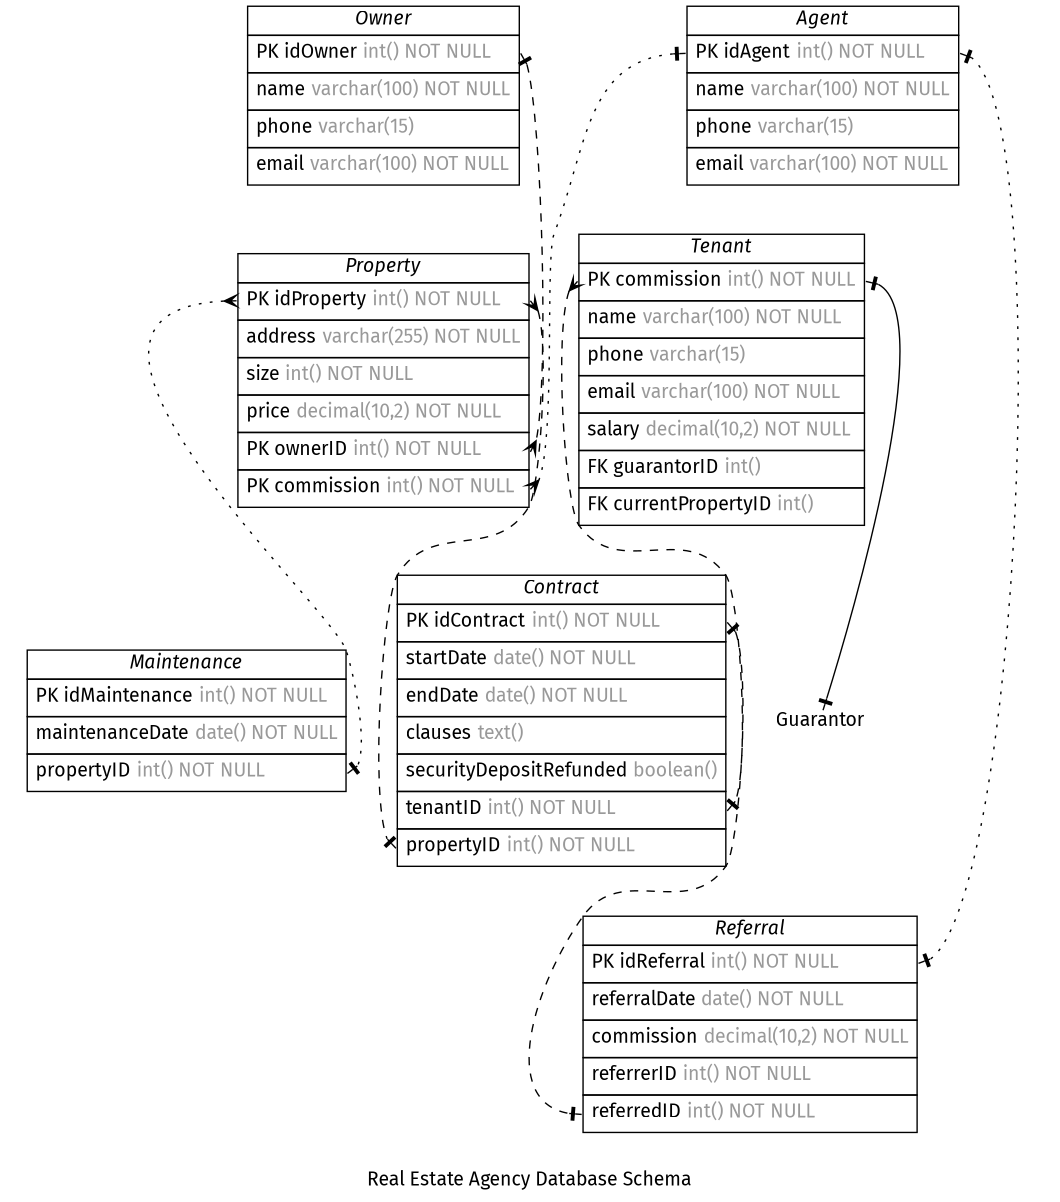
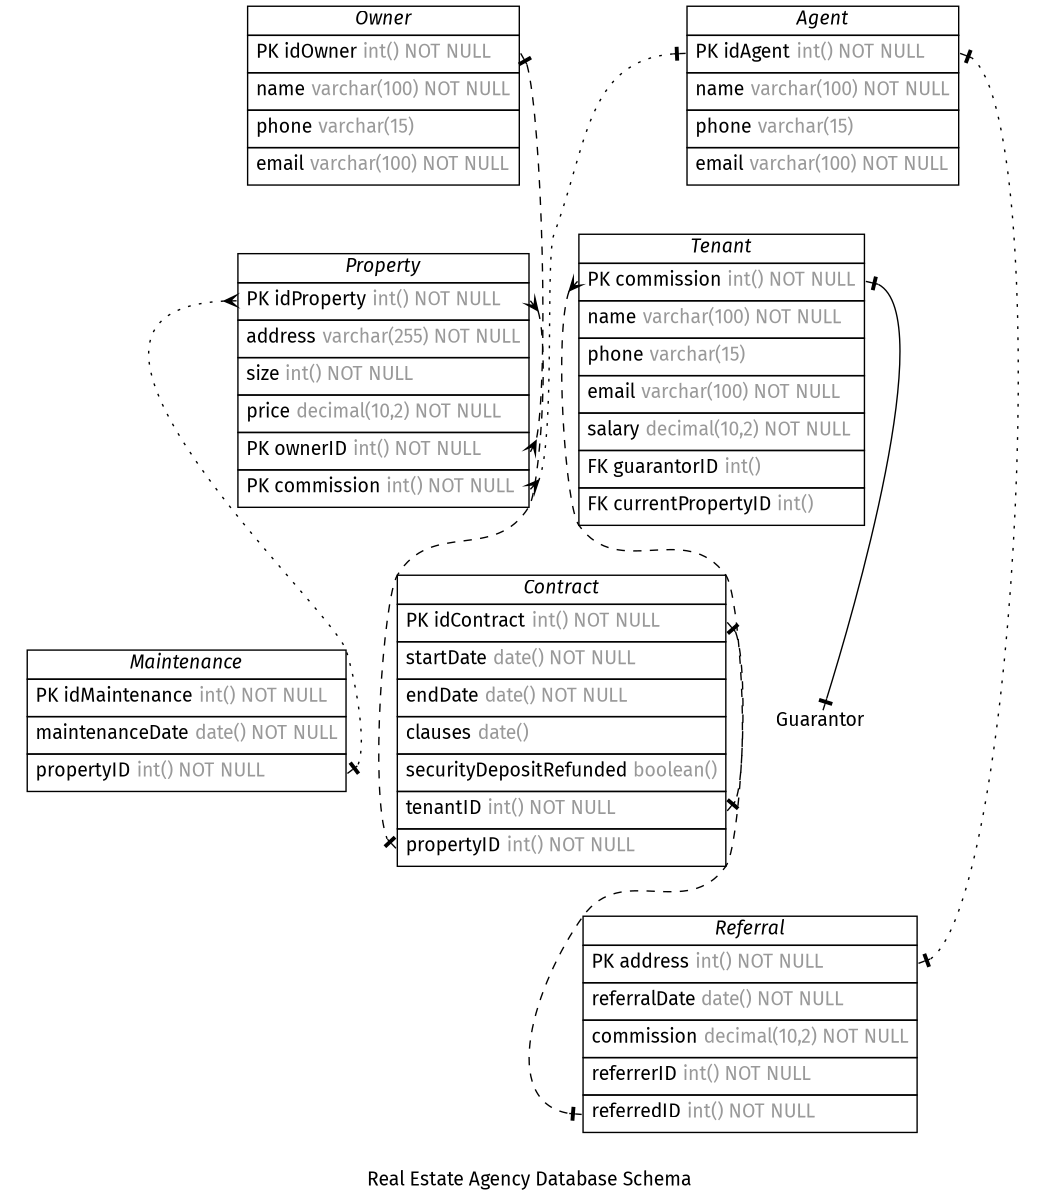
  digraph {
    concentrate=true
    fontname="Fira Sans"
    label="Real Estate Agency Database Schema"
    nodesep=0.5
    rankdir=TB
    splines=spline
    node [fontname="Fira Sans" shape=plain]
    edge [arrowhead=noneotee arrowsize=0.9 arrowtail=noneotee dir=both fontname="Fira Sans" fontsize=12 headport=propertyID labelangle=32 labeldistance=1.8 penwidth=1.0 style=dashed tailport=idProperty]
    n1 [label=<         <table border="0" cellborder="1" cellspacing="0" >         <tr><td><i>Agent</i></td></tr>         <tr><td port="idAgent" align="left" cellpadding="5">PK idAgent <font color="grey60">int() NOT NULL</font></td></tr>         <tr><td port="name" align="left" cellpadding="5">name <font color="grey60">varchar(100) NOT NULL</font></td></tr>         <tr><td port="phone" align="left" cellpadding="5">phone <font color="grey60">varchar(15)</font></td></tr>         <tr><td port="email" align="left" cellpadding="5">email <font color="grey60">varchar(100) NOT NULL</font></td></tr>     </table>>]
    n2 [label=<         <table border="0" cellborder="1" cellspacing="0" >         <tr><td><i>Property</i></td></tr>         <tr><td port="idProperty" align="left" cellpadding="5">PK idProperty <font color="grey60">int() NOT NULL</font></td></tr>         <tr><td port="address" align="left" cellpadding="5">address <font color="grey60">varchar(255) NOT NULL</font></td></tr>         <tr><td port="size" align="left" cellpadding="5">size <font color="grey60">int() NOT NULL</font></td></tr>         <tr><td port="price" align="left" cellpadding="5">price <font color="grey60">decimal(10,2) NOT NULL</font></td></tr>         <tr><td port="ownerID" align="left" cellpadding="5">PK ownerID <font color="grey60">int() NOT NULL</font></td></tr>         <tr><td port="agentID" align="left" cellpadding="5">PK commission <font color="grey60">int() NOT NULL</font></td></tr>     </table>>]
-   n3 [label=<         <table border="0" cellborder="1" cellspacing="0" >         <tr><td><i>Contract</i></td></tr>         <tr><td port="idContract" align="left" cellpadding="5">PK idContract <font color="grey60">int() NOT NULL</font></td></tr>         <tr><td port="startDate" align="left" cellpadding="5">startDate <font color="grey60">date() NOT NULL</font></td></tr>         <tr><td port="endDate" align="left" cellpadding="5">endDate <font color="grey60">date() NOT NULL</font></td></tr>         <tr><td port="clauses" align="left" cellpadding="5">clauses <font color="grey60">text()</font></td></tr>         <tr><td port="securityDepositRefunded" align="left" cellpadding="5">securityDepositRefunded <font color="grey60">boolean()</font></td></tr>         <tr><td port="tenantID" align="left" cellpadding="5">tenantID <font color="grey60">int() NOT NULL</font></td></tr>         <tr><td port="propertyID" align="left" cellpadding="5">propertyID <font color="grey60">int() NOT NULL</font></td></tr>     </table>>]
+   n3 [label=<         <table border="0" cellborder="1" cellspacing="0" >         <tr><td><i>Contract</i></td></tr>         <tr><td port="idContract" align="left" cellpadding="5">PK idContract <font color="grey60">int() NOT NULL</font></td></tr>         <tr><td port="startDate" align="left" cellpadding="5">startDate <font color="grey60">date() NOT NULL</font></td></tr>         <tr><td port="endDate" align="left" cellpadding="5">endDate <font color="grey60">date() NOT NULL</font></td></tr>         <tr><td port="clauses" align="left" cellpadding="5">clauses <font color="grey60">date()</font></td></tr>         <tr><td port="securityDepositRefunded" align="left" cellpadding="5">securityDepositRefunded <font color="grey60">boolean()</font></td></tr>         <tr><td port="tenantID" align="left" cellpadding="5">tenantID <font color="grey60">int() NOT NULL</font></td></tr>         <tr><td port="propertyID" align="left" cellpadding="5">propertyID <font color="grey60">int() NOT NULL</font></td></tr>     </table>>]
    n4 [label=<         <table border="0" cellborder="1" cellspacing="0" >         <tr><td><i>Maintenance</i></td></tr>         <tr><td port="idMaintenance" align="left" cellpadding="5">PK idMaintenance <font color="grey60">int() NOT NULL</font></td></tr>         <tr><td port="maintenanceDate" align="left" cellpadding="5">maintenanceDate <font color="grey60">date() NOT NULL</font></td></tr>         <tr><td port="propertyID" align="left" cellpadding="5">propertyID <font color="grey60">int() NOT NULL</font></td></tr>     </table>>]
    n5 [label=<         <table border="0" cellborder="1" cellspacing="0" >         <tr><td><i>Tenant</i></td></tr>         <tr><td port="idTenant" align="left" cellpadding="5">PK commission <font color="grey60">int() NOT NULL</font></td></tr>         <tr><td port="name" align="left" cellpadding="5">name <font color="grey60">varchar(100) NOT NULL</font></td></tr>         <tr><td port="phone" align="left" cellpadding="5">phone <font color="grey60">varchar(15)</font></td></tr>         <tr><td port="email" align="left" cellpadding="5">email <font color="grey60">varchar(100) NOT NULL</font></td></tr>         <tr><td port="salary" align="left" cellpadding="5">salary <font color="grey60">decimal(10,2) NOT NULL</font></td></tr>         <tr><td port="guarantorID" align="left" cellpadding="5">FK guarantorID <font color="grey60">int()</font></td></tr>         <tr><td port="currentPropertyID" align="left" cellpadding="5">FK currentPropertyID <font color="grey60">int()</font></td></tr>     </table>>]
    Guarantor
-   n7 [label=<         <table border="0" cellborder="1" cellspacing="0" >         <tr><td><i>Referral</i></td></tr>         <tr><td port="idReferral" align="left" cellpadding="5">PK idReferral <font color="grey60">int() NOT NULL</font></td></tr>         <tr><td port="referralDate" align="left" cellpadding="5">referralDate <font color="grey60">date() NOT NULL</font></td></tr>         <tr><td port="commission" align="left" cellpadding="5">commission <font color="grey60">decimal(10,2) NOT NULL</font></td></tr>         <tr><td port="referrerID" align="left" cellpadding="5">referrerID <font color="grey60">int() NOT NULL</font></td></tr>         <tr><td port="referredID" align="left" cellpadding="5">referredID <font color="grey60">int() NOT NULL</font></td></tr>     </table>>]
+   n7 [label=<         <table border="0" cellborder="1" cellspacing="0" >         <tr><td><i>Referral</i></td></tr>         <tr><td port="idReferral" align="left" cellpadding="5">PK address <font color="grey60">int() NOT NULL</font></td></tr>         <tr><td port="referralDate" align="left" cellpadding="5">referralDate <font color="grey60">date() NOT NULL</font></td></tr>         <tr><td port="commission" align="left" cellpadding="5">commission <font color="grey60">decimal(10,2) NOT NULL</font></td></tr>         <tr><td port="referrerID" align="left" cellpadding="5">referrerID <font color="grey60">int() NOT NULL</font></td></tr>         <tr><td port="referredID" align="left" cellpadding="5">referredID <font color="grey60">int() NOT NULL</font></td></tr>     </table>>]
    n8 [label=<         <table border="0" cellborder="1" cellspacing="0" >         <tr><td><i>Owner</i></td></tr>         <tr><td port="idOwner" align="left" cellpadding="5">PK idOwner <font color="grey60">int() NOT NULL</font></td></tr>         <tr><td port="name" align="left" cellpadding="5">name <font color="grey60">varchar(100) NOT NULL</font></td></tr>         <tr><td port="phone" align="left" cellpadding="5">phone <font color="grey60">varchar(15)</font></td></tr>         <tr><td port="email" align="left" cellpadding="5">email <font color="grey60">varchar(100) NOT NULL</font></td></tr>     </table>>]
    n1 -> n2 [arrowhead=ocrow headport=agentID style=dotted tailport=idAgent]
    n2 -> n3 [arrowtail=ocrow]
    n2 -> n4 [arrowtail=ocrow style=dotted]
    n3 -> n7 [headport=referredID tailport=idContract]
    n5 -> n3 [arrowtail=ocrow headport=tenantID tailport=idTenant]
    n5 -> Guarantor [headport=guarantorID style=bold tailport=idTenant]
    n7 -> n1 [headport=idAgent style=dotted tailport=idReferral]
    n8 -> n2 [arrowhead=ocrow headport=ownerID tailport=idOwner]
  }
